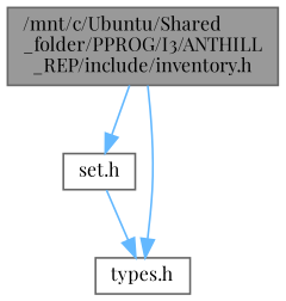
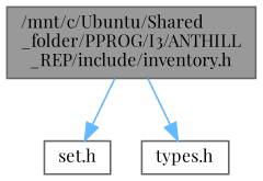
  digraph {
    fontname="Playfair Display"
    node [color=grey40 fillcolor=white fontname="Playfair Display" fontsize=10 shape=box style=filled]
    edge [color=steelblue1 fontname="Playfair Display" fontsize=10 labelfontname=Helvetica labelfontsize=10 style=solid]
    n1 [color=gray40 fillcolor=grey60 fontcolor=black height=0.2 label="/mnt/c/Ubuntu/Shared\l_folder/PPROG/I3/ANTHILL\l_REP/include/inventory.h" width=0.4]
    n2 [height=0.2 label="set.h" width=0.4]
    n3 [height=0.2 label="types.h" width=0.4]
    n1 -> n2
    n1 -> n3
-   n2 -> n3
  }
